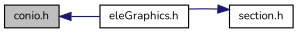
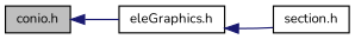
  digraph {
    fontname=Nunito
    rankdir=LR
    node [color=black fillcolor=white fontname=Nunito fontsize=10 shape=record style=filled]
    edge [color=midnightblue dir=back fontname=Nunito fontsize=10 labelfontname=Helvetica labelfontsize=10 style=solid]
    n1 [fillcolor=grey75 fontcolor=black height=0.2 label="conio.h" width=0.4]
    n2 [height=0.2 label="eleGraphics.h" width=0.4]
    n3 [height=0.2 label="section.h" width=0.4]
    n1 -> n2
-   n3 -> n2
+   n2 -> n3
  }
